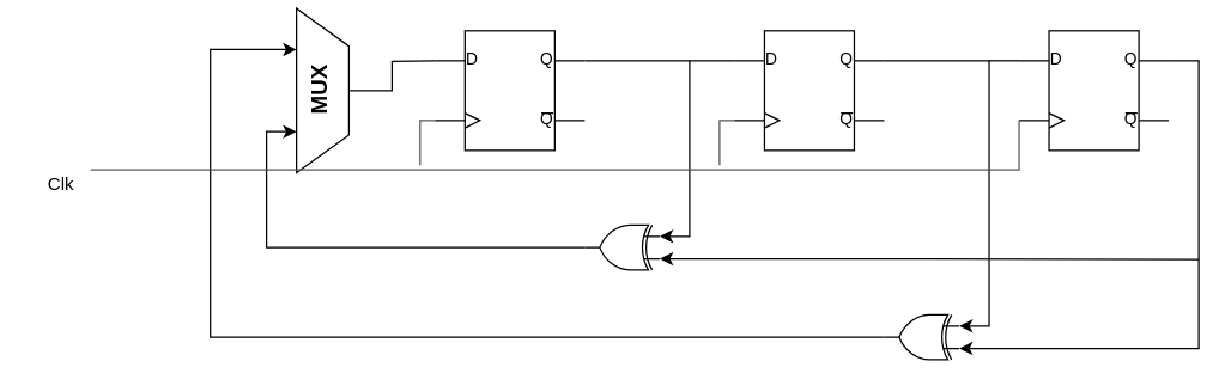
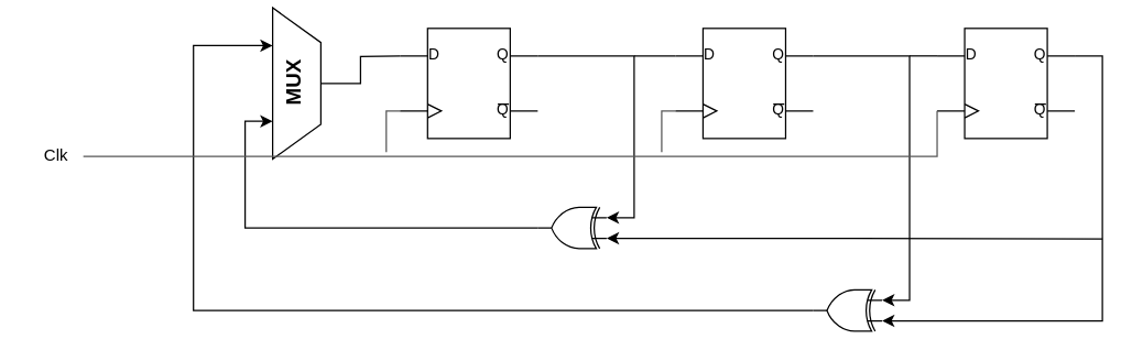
  <mxCell id="0" />
  <mxCell id="1" parent="0" />
  <mxCell id="2" style="edgeStyle=orthogonalEdgeStyle;rounded=0;orthogonalLoop=1;jettySize=auto;html=1;exitX=0;exitY=0.75;exitDx=0;exitDy=0;exitPerimeter=0;endArrow=none;endFill=0;strokeColor=#575757;" edge="1" parent="1" source="3"><mxGeometry relative="1" as="geometry"><mxPoint x="280" y="110" as="targetPoint" /></mxGeometry></mxCell>
  <mxCell id="3" value="" style="verticalLabelPosition=bottom;shadow=0;dashed=0;align=center;html=1;verticalAlign=top;shape=mxgraph.electrical.logic_gates.d_type_flip-flop;" vertex="1" parent="1"><mxGeometry x="290" y="20" width="100" height="80" as="geometry" /></mxCell>
  <mxCell id="4" style="edgeStyle=orthogonalEdgeStyle;rounded=0;orthogonalLoop=1;jettySize=auto;html=1;exitX=0;exitY=0.25;exitDx=0;exitDy=0;exitPerimeter=0;endArrow=none;endFill=0;" edge="1" parent="1" source="6"><mxGeometry relative="1" as="geometry"><mxPoint x="460" y="40" as="targetPoint" /></mxGeometry></mxCell>
  <mxCell id="5" style="edgeStyle=orthogonalEdgeStyle;rounded=0;orthogonalLoop=1;jettySize=auto;html=1;exitX=0;exitY=0.75;exitDx=0;exitDy=0;exitPerimeter=0;endArrow=none;endFill=0;strokeColor=#575757;" edge="1" parent="1" source="6"><mxGeometry relative="1" as="geometry"><mxPoint x="480" y="110" as="targetPoint" /></mxGeometry></mxCell>
  <mxCell id="6" value="" style="verticalLabelPosition=bottom;shadow=0;dashed=0;align=center;html=1;verticalAlign=top;shape=mxgraph.electrical.logic_gates.d_type_flip-flop;" vertex="1" parent="1"><mxGeometry x="490" y="20" width="100" height="80" as="geometry" /></mxCell>
  <mxCell id="7" style="edgeStyle=orthogonalEdgeStyle;rounded=0;orthogonalLoop=1;jettySize=auto;html=1;exitX=0;exitY=0.25;exitDx=0;exitDy=0;exitPerimeter=0;endArrow=none;endFill=0;" edge="1" parent="1" source="8"><mxGeometry relative="1" as="geometry"><mxPoint x="660" y="40" as="targetPoint" /></mxGeometry></mxCell>
  <mxCell id="8" value="" style="verticalLabelPosition=bottom;shadow=0;dashed=0;align=center;html=1;verticalAlign=top;shape=mxgraph.electrical.logic_gates.d_type_flip-flop;" vertex="1" parent="1"><mxGeometry x="680" y="20" width="100" height="80" as="geometry" /></mxCell>
  <mxCell id="9" style="edgeStyle=orthogonalEdgeStyle;rounded=0;orthogonalLoop=1;jettySize=auto;html=1;exitX=0;exitY=0.25;exitDx=0;exitDy=0;exitPerimeter=0;endArrow=none;endFill=0;startArrow=classic;startFill=1;" edge="1" parent="1" source="11"><mxGeometry relative="1" as="geometry"><mxPoint x="800" y="173" as="targetPoint" /><Array as="points"><mxPoint x="620" y="173" /><mxPoint x="800" y="173" /></Array></mxGeometry></mxCell>
  <mxCell id="10" style="edgeStyle=orthogonalEdgeStyle;rounded=0;orthogonalLoop=1;jettySize=auto;html=1;exitX=1;exitY=0.5;exitDx=0;exitDy=0;exitPerimeter=0;entryX=0.25;entryY=0;entryDx=0;entryDy=0;" edge="1" parent="1" source="11" target="17"><mxGeometry relative="1" as="geometry" /></mxCell>
  <mxCell id="11" value="" style="verticalLabelPosition=bottom;shadow=0;dashed=0;align=center;html=1;verticalAlign=top;shape=mxgraph.electrical.logic_gates.logic_gate;operation=xor;rotation=-180;" vertex="1" parent="1"><mxGeometry x="390" y="150" width="50" height="30" as="geometry" /></mxCell>
  <mxCell id="12" style="edgeStyle=orthogonalEdgeStyle;rounded=0;orthogonalLoop=1;jettySize=auto;html=1;exitX=1;exitY=0.5;exitDx=0;exitDy=0;exitPerimeter=0;entryX=0.75;entryY=0;entryDx=0;entryDy=0;" edge="1" parent="1" source="13" target="17"><mxGeometry relative="1" as="geometry"><Array as="points"><mxPoint x="140" y="225" /><mxPoint x="140" y="33" /></Array></mxGeometry></mxCell>
  <mxCell id="13" value="" style="verticalLabelPosition=bottom;shadow=0;dashed=0;align=center;html=1;verticalAlign=top;shape=mxgraph.electrical.logic_gates.logic_gate;operation=xor;rotation=-180;" vertex="1" parent="1"><mxGeometry x="590" y="210" width="50" height="30" as="geometry" /></mxCell>
  <mxCell id="14" style="edgeStyle=orthogonalEdgeStyle;rounded=0;orthogonalLoop=1;jettySize=auto;html=1;exitX=1;exitY=0.25;exitDx=0;exitDy=0;exitPerimeter=0;entryX=0;entryY=0.75;entryDx=0;entryDy=0;entryPerimeter=0;" edge="1" parent="1" source="3" target="11"><mxGeometry relative="1" as="geometry" /></mxCell>
  <mxCell id="15" style="edgeStyle=orthogonalEdgeStyle;rounded=0;orthogonalLoop=1;jettySize=auto;html=1;exitX=1;exitY=0.25;exitDx=0;exitDy=0;exitPerimeter=0;entryX=0;entryY=0.75;entryDx=0;entryDy=0;entryPerimeter=0;" edge="1" parent="1" source="6" target="13"><mxGeometry relative="1" as="geometry" /></mxCell>
  <mxCell id="16" style="edgeStyle=orthogonalEdgeStyle;rounded=0;orthogonalLoop=1;jettySize=auto;html=1;exitX=1;exitY=0.25;exitDx=0;exitDy=0;exitPerimeter=0;entryX=0;entryY=0.25;entryDx=0;entryDy=0;entryPerimeter=0;" edge="1" parent="1" source="8" target="13"><mxGeometry relative="1" as="geometry" /></mxCell>
  <mxCell id="17" value="&lt;b&gt;&lt;font style=&quot;font-size: 15px;&quot;&gt;MUX&lt;/font&gt;&lt;/b&gt;" style="verticalLabelPosition=middle;verticalAlign=top;shape=trapezoid;perimeter=trapezoidPerimeter;size=0.23;arcSize=10;flipV=1;labelPosition=center;align=center;rotation=-90;spacingBottom=0;html=1;whiteSpace=wrap;direction=east;horizontal=1;" vertex="1" parent="1"><mxGeometry x="160" y="42.5" width="110" height="35" as="geometry" /></mxCell>
  <mxCell id="18" style="edgeStyle=orthogonalEdgeStyle;rounded=0;orthogonalLoop=1;jettySize=auto;html=1;endArrow=none;endFill=0;" edge="1" parent="1" source="17"><mxGeometry relative="1" as="geometry"><mxPoint x="290" y="40" as="targetPoint" /></mxGeometry></mxCell>
  <mxCell id="19" style="edgeStyle=orthogonalEdgeStyle;rounded=0;orthogonalLoop=1;jettySize=auto;html=1;entryX=0;entryY=0.75;entryDx=0;entryDy=0;entryPerimeter=0;endArrow=none;endFill=0;strokeColor=#575757;" edge="1" parent="1" source="20" target="8"><mxGeometry relative="1" as="geometry"><mxPoint x="712.8" y="113" as="targetPoint" /><Array as="points"><mxPoint x="680" y="113" /></Array></mxGeometry></mxCell>
- <mxCell id="20" value="Clk" style="text;html=1;align=center;verticalAlign=middle;resizable=0;points=[];autosize=1;strokeColor=none;fillColor=none;" vertex="1" parent="1"><mxGeometry x="20" y="108" width="40" height="30" as="geometry" /></mxCell>
+ <mxCell id="20" value="Clk" style="text;html=1;align=center;verticalAlign=middle;resizable=0;points=[];autosize=1;strokeColor=none;fillColor=none;" vertex="1" parent="1"><mxGeometry x="20" y="98" width="40" height="30" as="geometry" /></mxCell>
